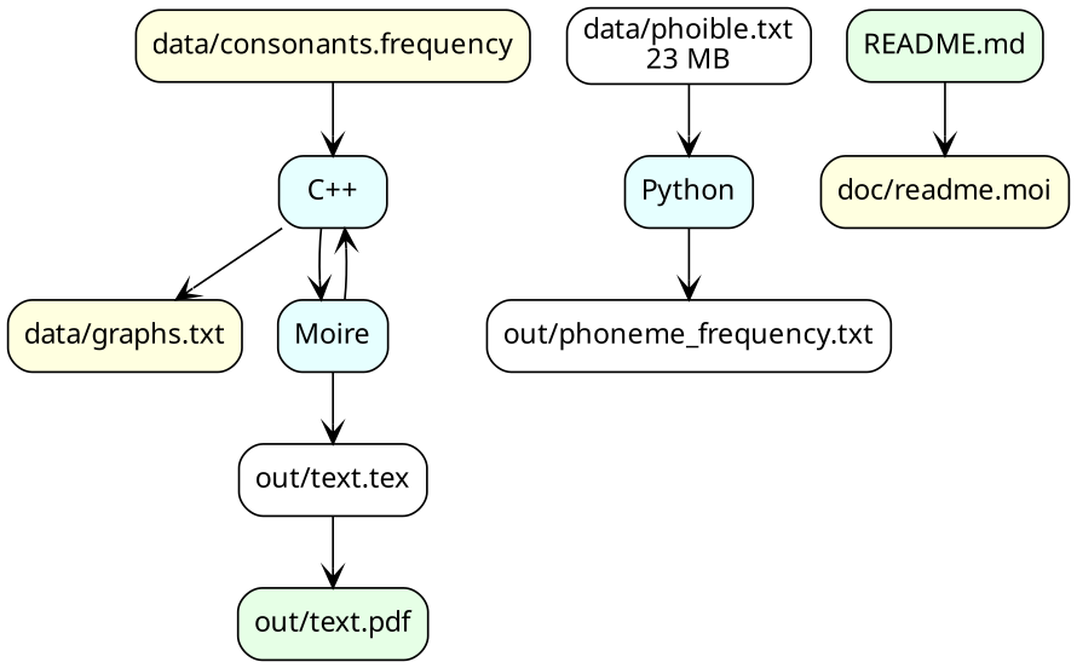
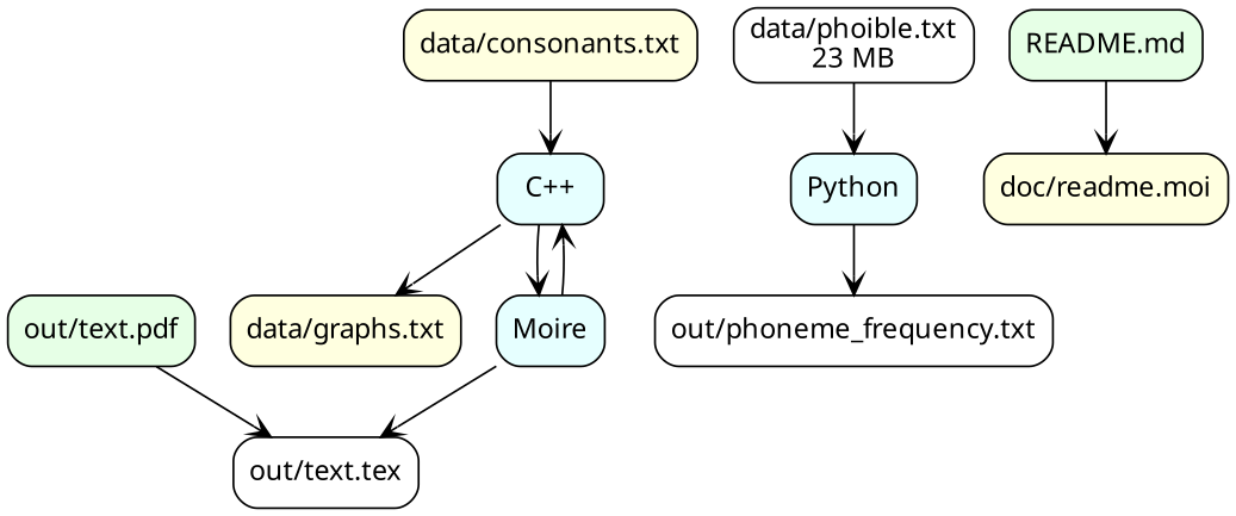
  digraph {
    node [fillcolor=lightyellow fontname="CMU Typewriter Text" shape=rectangle style="rounded,filled"]
    edge [arrowhead=open]
    n1 [label="data/graphs.txt"]
    n2 [fillcolor=".5 .1 1" fontname="CMU Sans Serif" label="C++"]
    Moire [fillcolor=".5 .1 1" fontname="CMU Sans Serif"]
-   n4 [label="data/consonants.frequency"]
+   n4 [label="data/consonants.txt"]
    n5 [fillcolor=white label="out/text.tex"]
    n6 [fillcolor=".333 .1 1" label="out/text.pdf"]
    n7 [fillcolor=white label="data/phoible.txt\n23 MB"]
    Python [fillcolor=".5 .1 1" fontname="CMU Sans Serif"]
    n9 [fillcolor=white label="out/phoneme_frequency.txt"]
    n10 [label="doc/readme.moi"]
    n11 [fillcolor=".333 .1 1" label="README.md"]
    n2 -> n1
    n2 -> Moire
    Moire -> n2
    Moire -> n5
    n4 -> n2
-   n5 -> n6
+   n6 -> n5
    n7 -> Python
    Python -> n9
    n11 -> n10
  }
